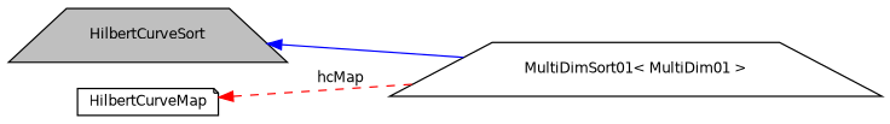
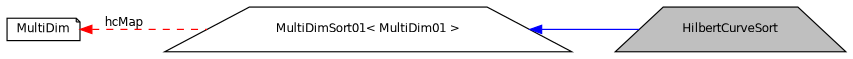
  digraph {
    rankdir=LR
    node [color=black fontname=Helvetica fontsize=10 shape=trapezium]
    edge [dir=back fontname=Helvetica fontsize=10 labelfontname=Helvetica labelfontsize=10]
    n1 [fillcolor=grey75 fontcolor=black height=0.2 label=HilbertCurveSort style=filled width=0.4]
    n2 [height=0.2 label="MultiDimSort01\< MultiDim01 \>" width=0.4]
-   n3 [height=0.2 label=HilbertCurveMap shape=note width=0.4]
-   n1 -> n2 [color=blue style=solid]
+   n3 [height=0.2 label=MultiDim shape=note width=0.4]
+   n2 -> n1 [color=blue style=solid]
    n3 -> n2 [color=red label=" hcMap" style=dashed]
  }
